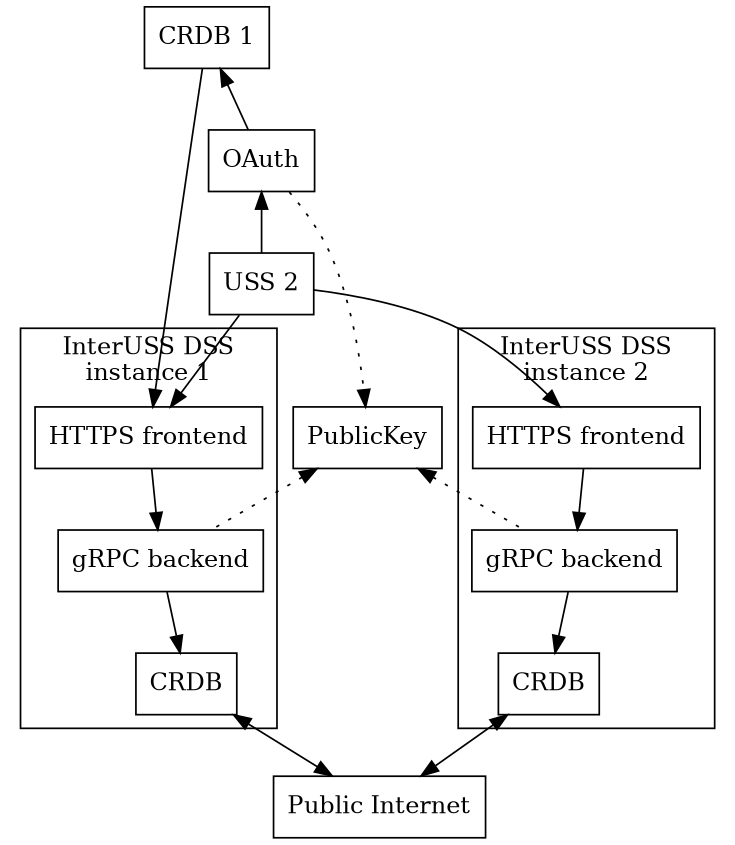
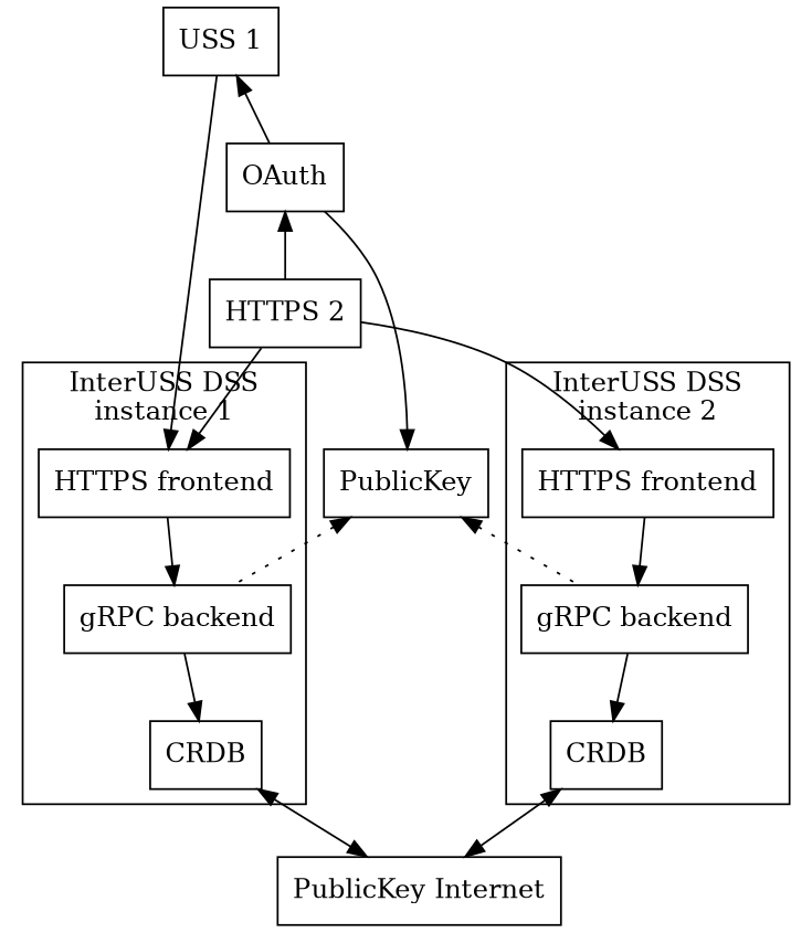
  digraph {
    node [shape=box]
    n1 [label="HTTPS frontend"]
    n2 [label="gRPC backend"]
    n3 [label=CRDB]
    n4 [label="HTTPS frontend"]
    n5 [label="gRPC backend"]
    n6 [label=CRDB]
-   n7 [label="Public Internet"]
-   n8 [label="CRDB 1"]
+   n7 [label="PublicKey Internet"]
+   n8 [label="USS 1"]
    OAuth
-   n10 [label="USS 2"]
+   n10 [label="HTTPS 2"]
    PublicKey
    subgraph cluster_1 {
      label="InterUSS DSS\ninstance 1"
      n1
      n2
      n3
    }
    subgraph cluster_2 {
      label="InterUSS DSS\ninstance 2"
      n4
      n5
      n6
    }
    n1 -> n2
    n2 -> n3
    n3 -> n7 [dir=both]
    n4 -> n5
    n5 -> n6
    n6 -> n7 [dir=both]
    n8 -> n1
    n8 -> OAuth [dir=back]
    OAuth -> n10 [dir=back]
-   OAuth -> PublicKey [style=dotted]
+   OAuth -> PublicKey
    n10 -> n1
    n10 -> n4
    PublicKey -> n2 [dir=back style=dotted]
    PublicKey -> n5 [dir=back style=dotted]
  }
